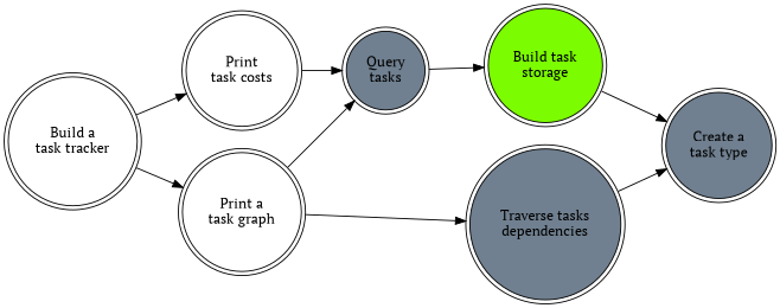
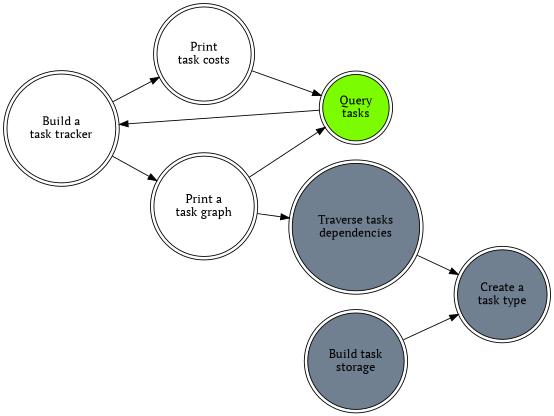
  digraph {
    fontname="PT Serif"
    rankdir=LR
    node [fontname="PT Serif" shape=doublecircle style=filled]
    edge [fontname="PT Serif"]
    n1 [label="Build a\ntask tracker" style=""]
    n2 [label="Print a\ntask graph" style=""]
    n3 [label="Print\ntask costs" style=""]
-   n4 [fillcolor=slategray label="Query\ntasks"]
+   n4 [fillcolor=lawngreen label="Query\ntasks"]
    n5 [fillcolor=slategray label="Traverse tasks\ndependencies"]
    n6 [fillcolor=slategray label="Create a\ntask type"]
-   n7 [fillcolor=lawngreen label="Build task\nstorage"]
+   n7 [fillcolor=slategray label="Build task\nstorage"]
    n1 -> n2
    n1 -> n3
    n2 -> n4
    n2 -> n5
    n3 -> n4
-   n4 -> n7
+   n4 -> n1
    n5 -> n6
    n7 -> n6
  }
